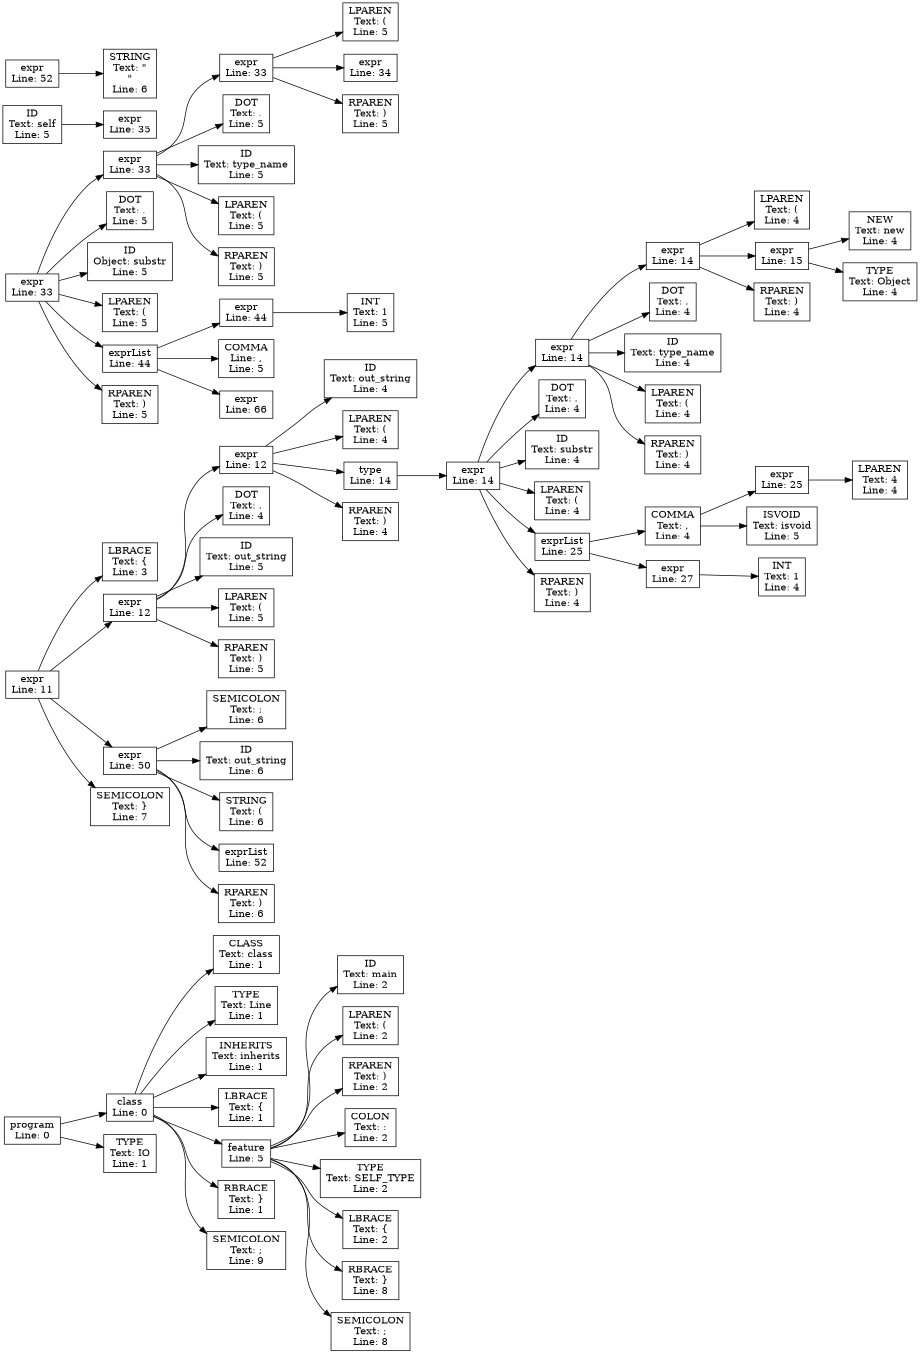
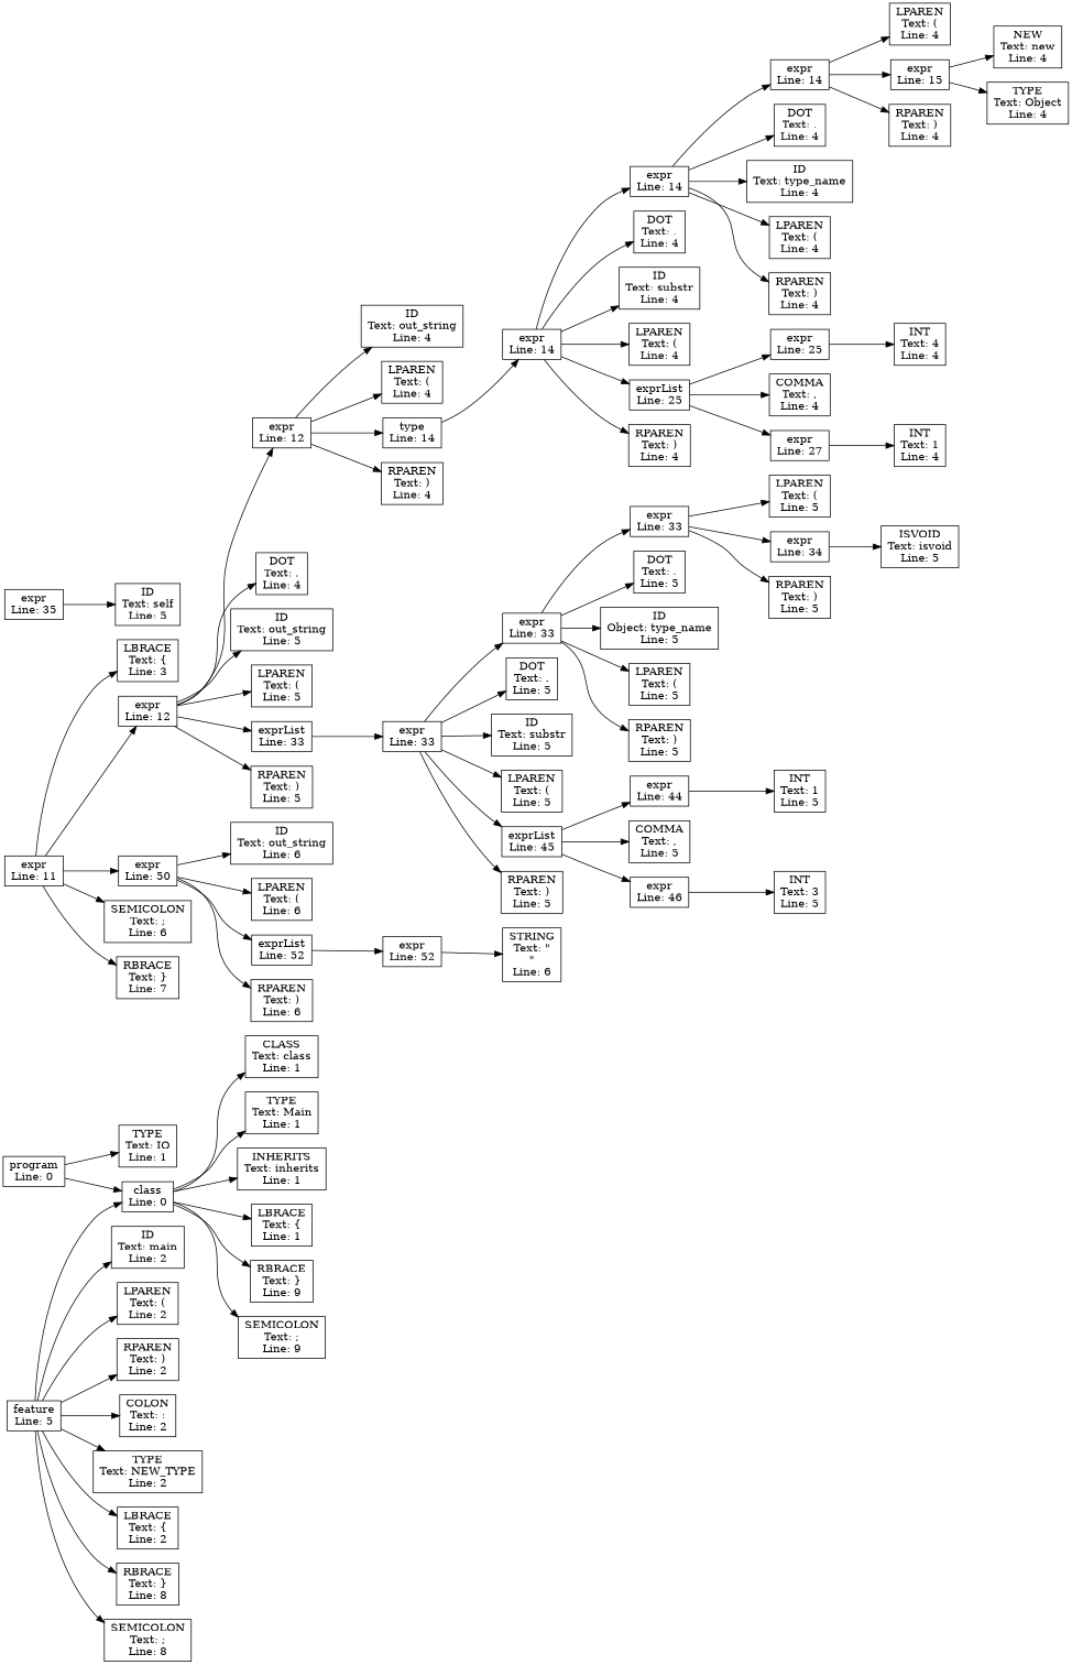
  digraph {
    rankdir=LR
    node [shape=box]
    n1 [label="program\nLine: 0"]
    n2 [label="class\nLine: 0"]
    n3 [label="TYPE\nText: IO\nLine: 1"]
    n4 [label="CLASS\nText: class\nLine: 1"]
-   n5 [label="TYPE\nText: Line\nLine: 1"]
+   n5 [label="TYPE\nText: Main\nLine: 1"]
    n6 [label="INHERITS\nText: inherits\nLine: 1"]
    n7 [label="LBRACE\nText: {\nLine: 1"]
    n8 [label="feature\nLine: 5"]
-   n9 [label="RBRACE\nText: }\nLine: 1"]
+   n9 [label="RBRACE\nText: }\nLine: 9"]
    n10 [label="SEMICOLON\nText: ;\nLine: 9"]
    n11 [label="ID\nText: main\nLine: 2"]
    n12 [label="LPAREN\nText: (\nLine: 2"]
    n13 [label="RPAREN\nText: )\nLine: 2"]
    n14 [label="COLON\nText: :\nLine: 2"]
-   n15 [label="TYPE\nText: SELF_TYPE\nLine: 2"]
+   n15 [label="TYPE\nText: NEW_TYPE\nLine: 2"]
    n16 [label="LBRACE\nText: {\nLine: 2"]
    n17 [label="RBRACE\nText: }\nLine: 8"]
    n18 [label="SEMICOLON\nText: ;\nLine: 8"]
    n19 [label="expr\nLine: 11"]
    n20 [label="LBRACE\nText: {\nLine: 3"]
    n21 [label="expr\nLine: 12"]
    n22 [label="expr\nLine: 50"]
    n23 [label="SEMICOLON\nText: ;\nLine: 6"]
-   n24 [label="SEMICOLON\nText: }\nLine: 7"]
+   n24 [label="RBRACE\nText: }\nLine: 7"]
    n25 [label="expr\nLine: 12"]
    n26 [label="DOT\nText: .\nLine: 4"]
    n27 [label="ID\nText: out_string\nLine: 5"]
    n28 [label="LPAREN\nText: (\nLine: 5"]
+   n29 [label="exprList\nLine: 33"]
    n30 [label="RPAREN\nText: )\nLine: 5"]
    n31 [label="ID\nText: out_string\nLine: 6"]
-   n32 [label="STRING\nText: (\nLine: 6"]
+   n32 [label="LPAREN\nText: (\nLine: 6"]
    n33 [label="exprList\nLine: 52"]
    n34 [label="RPAREN\nText: )\nLine: 6"]
    n35 [label="ID\nText: out_string\nLine: 4"]
    n36 [label="LPAREN\nText: (\nLine: 4"]
    n37 [label="type\nLine: 14"]
    n38 [label="RPAREN\nText: )\nLine: 4"]
    n39 [label="expr\nLine: 33"]
    n40 [label="expr\nLine: 14"]
    n41 [label="expr\nLine: 14"]
    n42 [label="DOT\nText: .\nLine: 4"]
    n43 [label="ID\nText: substr\nLine: 4"]
    n44 [label="LPAREN\nText: (\nLine: 4"]
    n45 [label="exprList\nLine: 25"]
    n46 [label="RPAREN\nText: )\nLine: 4"]
    n47 [label="expr\nLine: 14"]
    n48 [label="DOT\nText: .\nLine: 4"]
    n49 [label="ID\nText: type_name\nLine: 4"]
    n50 [label="LPAREN\nText: (\nLine: 4"]
    n51 [label="RPAREN\nText: )\nLine: 4"]
    n52 [label="expr\nLine: 25"]
    n53 [label="COMMA\nText: ,\nLine: 4"]
    n54 [label="expr\nLine: 27"]
    n55 [label="LPAREN\nText: (\nLine: 4"]
    n56 [label="expr\nLine: 15"]
    n57 [label="RPAREN\nText: )\nLine: 4"]
    n58 [label="NEW\nText: new\nLine: 4"]
    n59 [label="TYPE\nText: Object\nLine: 4"]
-   n60 [label="LPAREN\nText: 4\nLine: 4"]
+   n60 [label="INT\nText: 4\nLine: 4"]
    n61 [label="INT\nText: 1\nLine: 4"]
    n62 [label="expr\nLine: 33"]
    n63 [label="DOT\nText: .\nLine: 5"]
-   n64 [label="ID\nObject: substr\nLine: 5"]
+   n64 [label="ID\nText: substr\nLine: 5"]
    n65 [label="LPAREN\nText: (\nLine: 5"]
-   n66 [label="exprList\nLine: 44"]
+   n66 [label="exprList\nLine: 45"]
    n67 [label="RPAREN\nText: )\nLine: 5"]
    n68 [label="expr\nLine: 33"]
    n69 [label="DOT\nText: .\nLine: 5"]
-   n70 [label="ID\nText: type_name\nLine: 5"]
+   n70 [label="ID\nObject: type_name\nLine: 5"]
    n71 [label="LPAREN\nText: (\nLine: 5"]
    n72 [label="RPAREN\nText: )\nLine: 5"]
    n73 [label="expr\nLine: 44"]
-   n74 [label="COMMA\nLine: ,\nLine: 5"]
-   n75 [label="expr\nLine: 66"]
+   n74 [label="COMMA\nText: ,\nLine: 5"]
+   n75 [label="expr\nLine: 46"]
    n76 [label="LPAREN\nText: (\nLine: 5"]
    n77 [label="expr\nLine: 34"]
    n78 [label="RPAREN\nText: )\nLine: 5"]
    n79 [label="ISVOID\nText: isvoid\nLine: 5"]
    n80 [label="expr\nLine: 35"]
    n81 [label="ID\nText: self\nLine: 5"]
    n82 [label="INT\nText: 1\nLine: 5"]
+   n83 [label="INT\nText: 3\nLine: 5"]
    n84 [label="expr\nLine: 52"]
    n85 [label="STRING\nText: \"\n\"\nLine: 6"]
    n1 -> n2
    n1 -> n3
    n2 -> n4
    n2 -> n5
    n2 -> n6
    n2 -> n7
-   n2 -> n8
+   n8 -> n2
    n2 -> n9
    n2 -> n10
    n8 -> n11
    n8 -> n12
    n8 -> n13
    n8 -> n14
    n8 -> n15
    n8 -> n16
    n8 -> n17
    n8 -> n18
    n19 -> n20
    n19 -> n21
    n19 -> n22
-   n22 -> n23
+   n19 -> n23
    n19 -> n24
    n21 -> n25
    n21 -> n26
    n21 -> n27
    n21 -> n28
+   n21 -> n29
    n21 -> n30
    n22 -> n31
    n22 -> n32
    n22 -> n33
    n22 -> n34
    n25 -> n35
    n25 -> n36
    n25 -> n37
    n25 -> n38
+   n29 -> n39
+   n33 -> n84
    n37 -> n40
    n39 -> n62
    n39 -> n63
    n39 -> n64
    n39 -> n65
    n39 -> n66
    n39 -> n67
    n40 -> n41
    n40 -> n42
    n40 -> n43
    n40 -> n44
    n40 -> n45
    n40 -> n46
    n41 -> n47
    n41 -> n48
    n41 -> n49
    n41 -> n50
    n41 -> n51
-   n53 -> n52
+   n45 -> n52
    n45 -> n53
    n45 -> n54
    n47 -> n55
    n47 -> n56
    n47 -> n57
    n52 -> n60
    n54 -> n61
    n56 -> n58
    n56 -> n59
    n62 -> n68
    n62 -> n69
    n62 -> n70
    n62 -> n71
    n62 -> n72
    n66 -> n73
    n66 -> n74
    n66 -> n75
    n68 -> n76
    n68 -> n77
    n68 -> n78
    n73 -> n82
-   n53 -> n79
-   n81 -> n80
+   n75 -> n83
+   n77 -> n79
+   n80 -> n81
    n84 -> n85
  }
